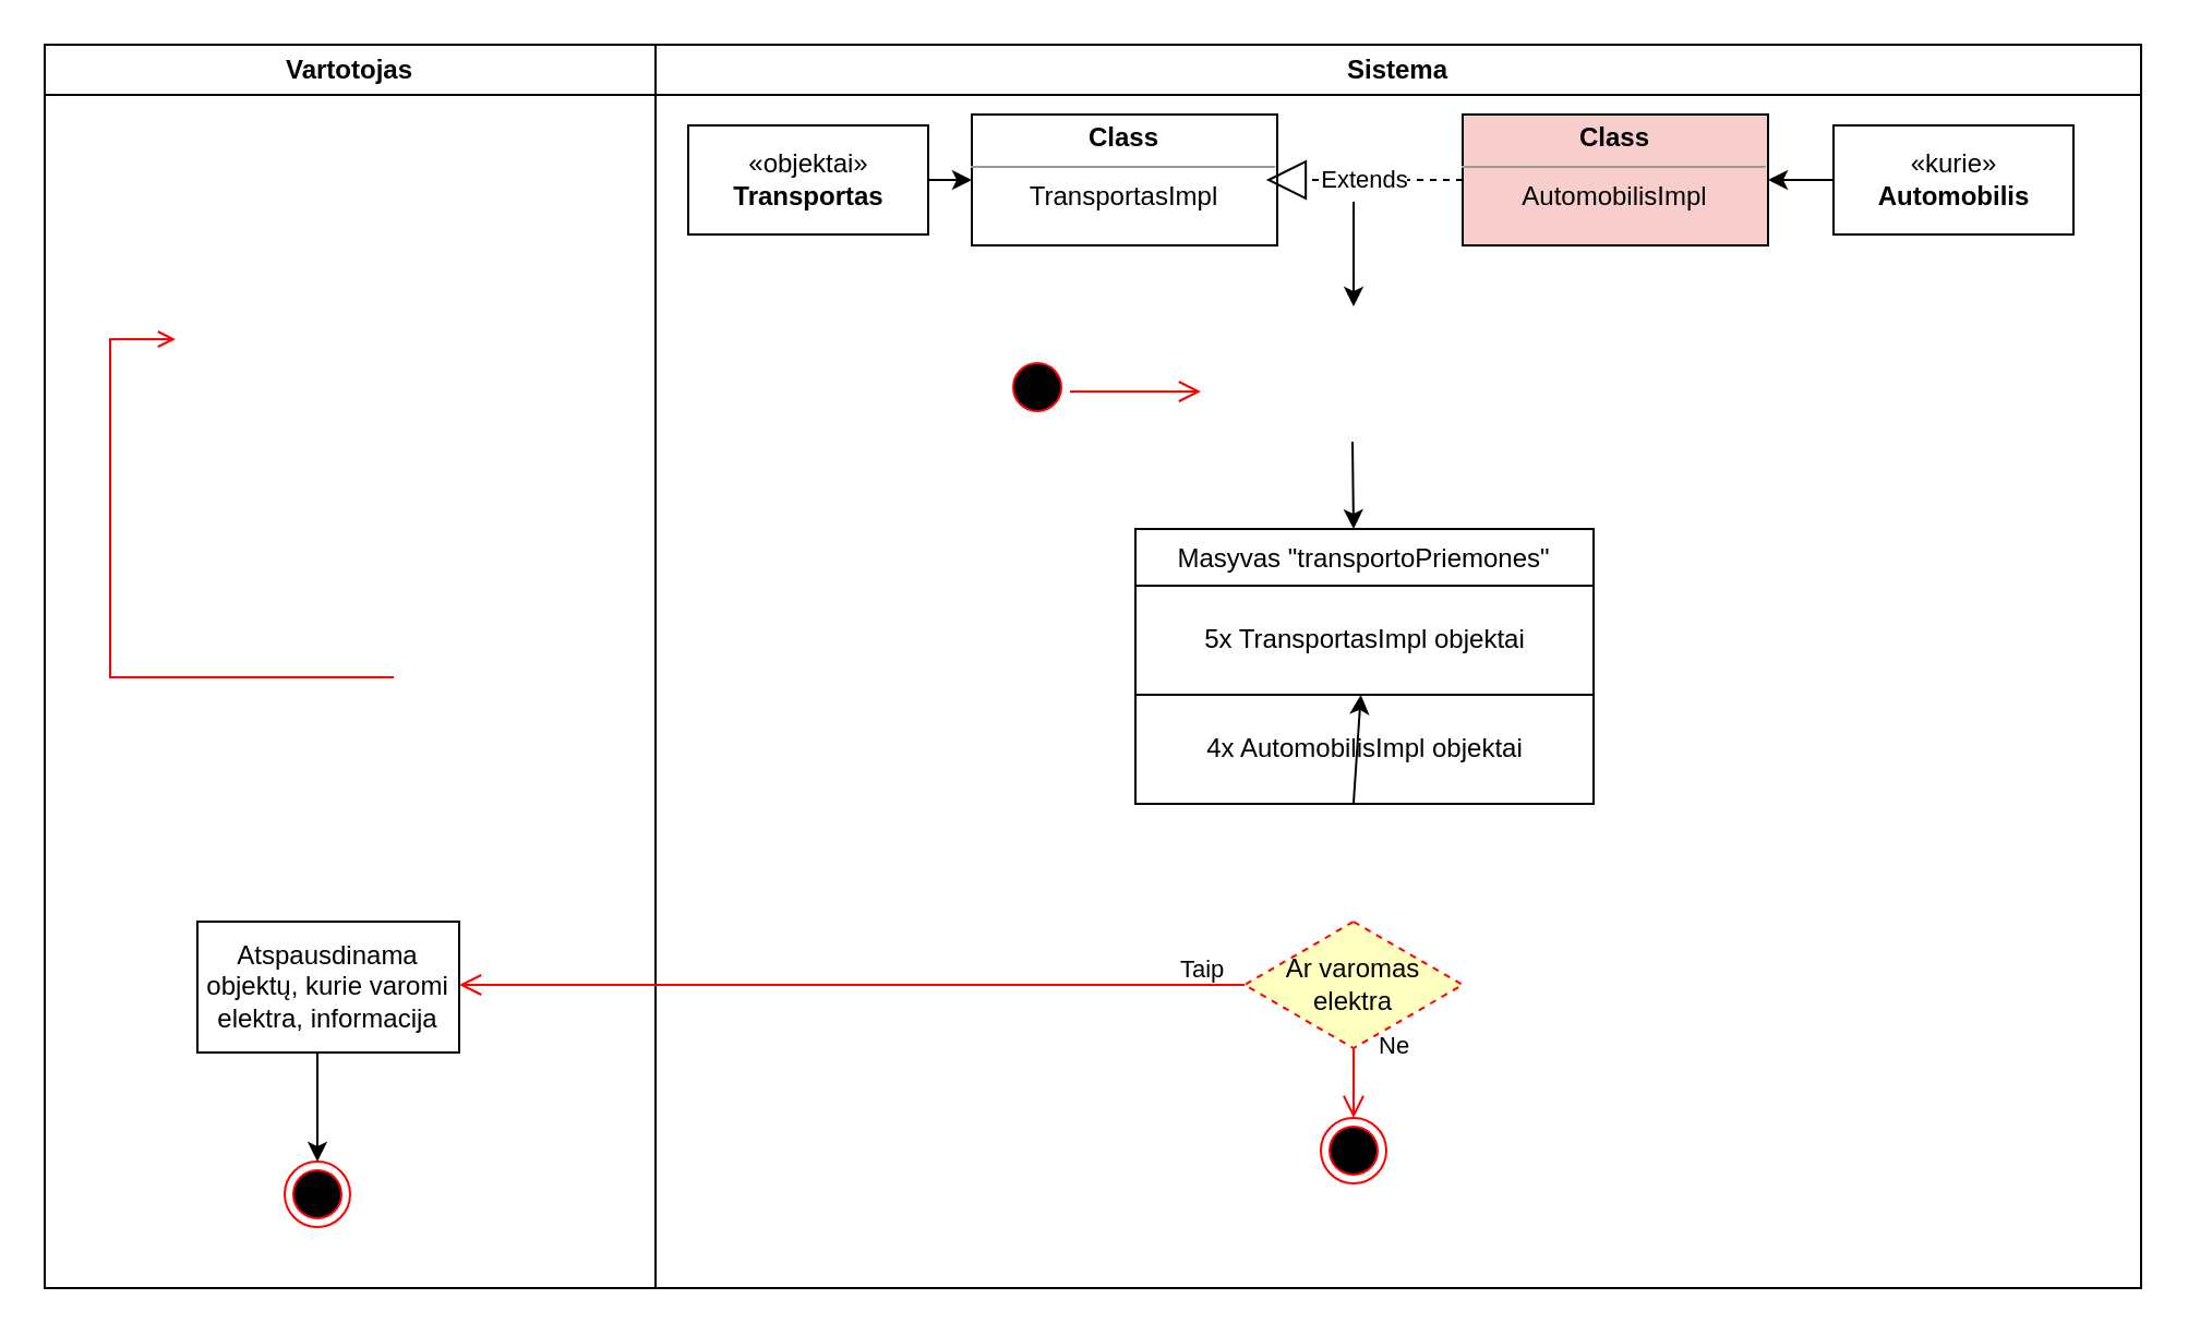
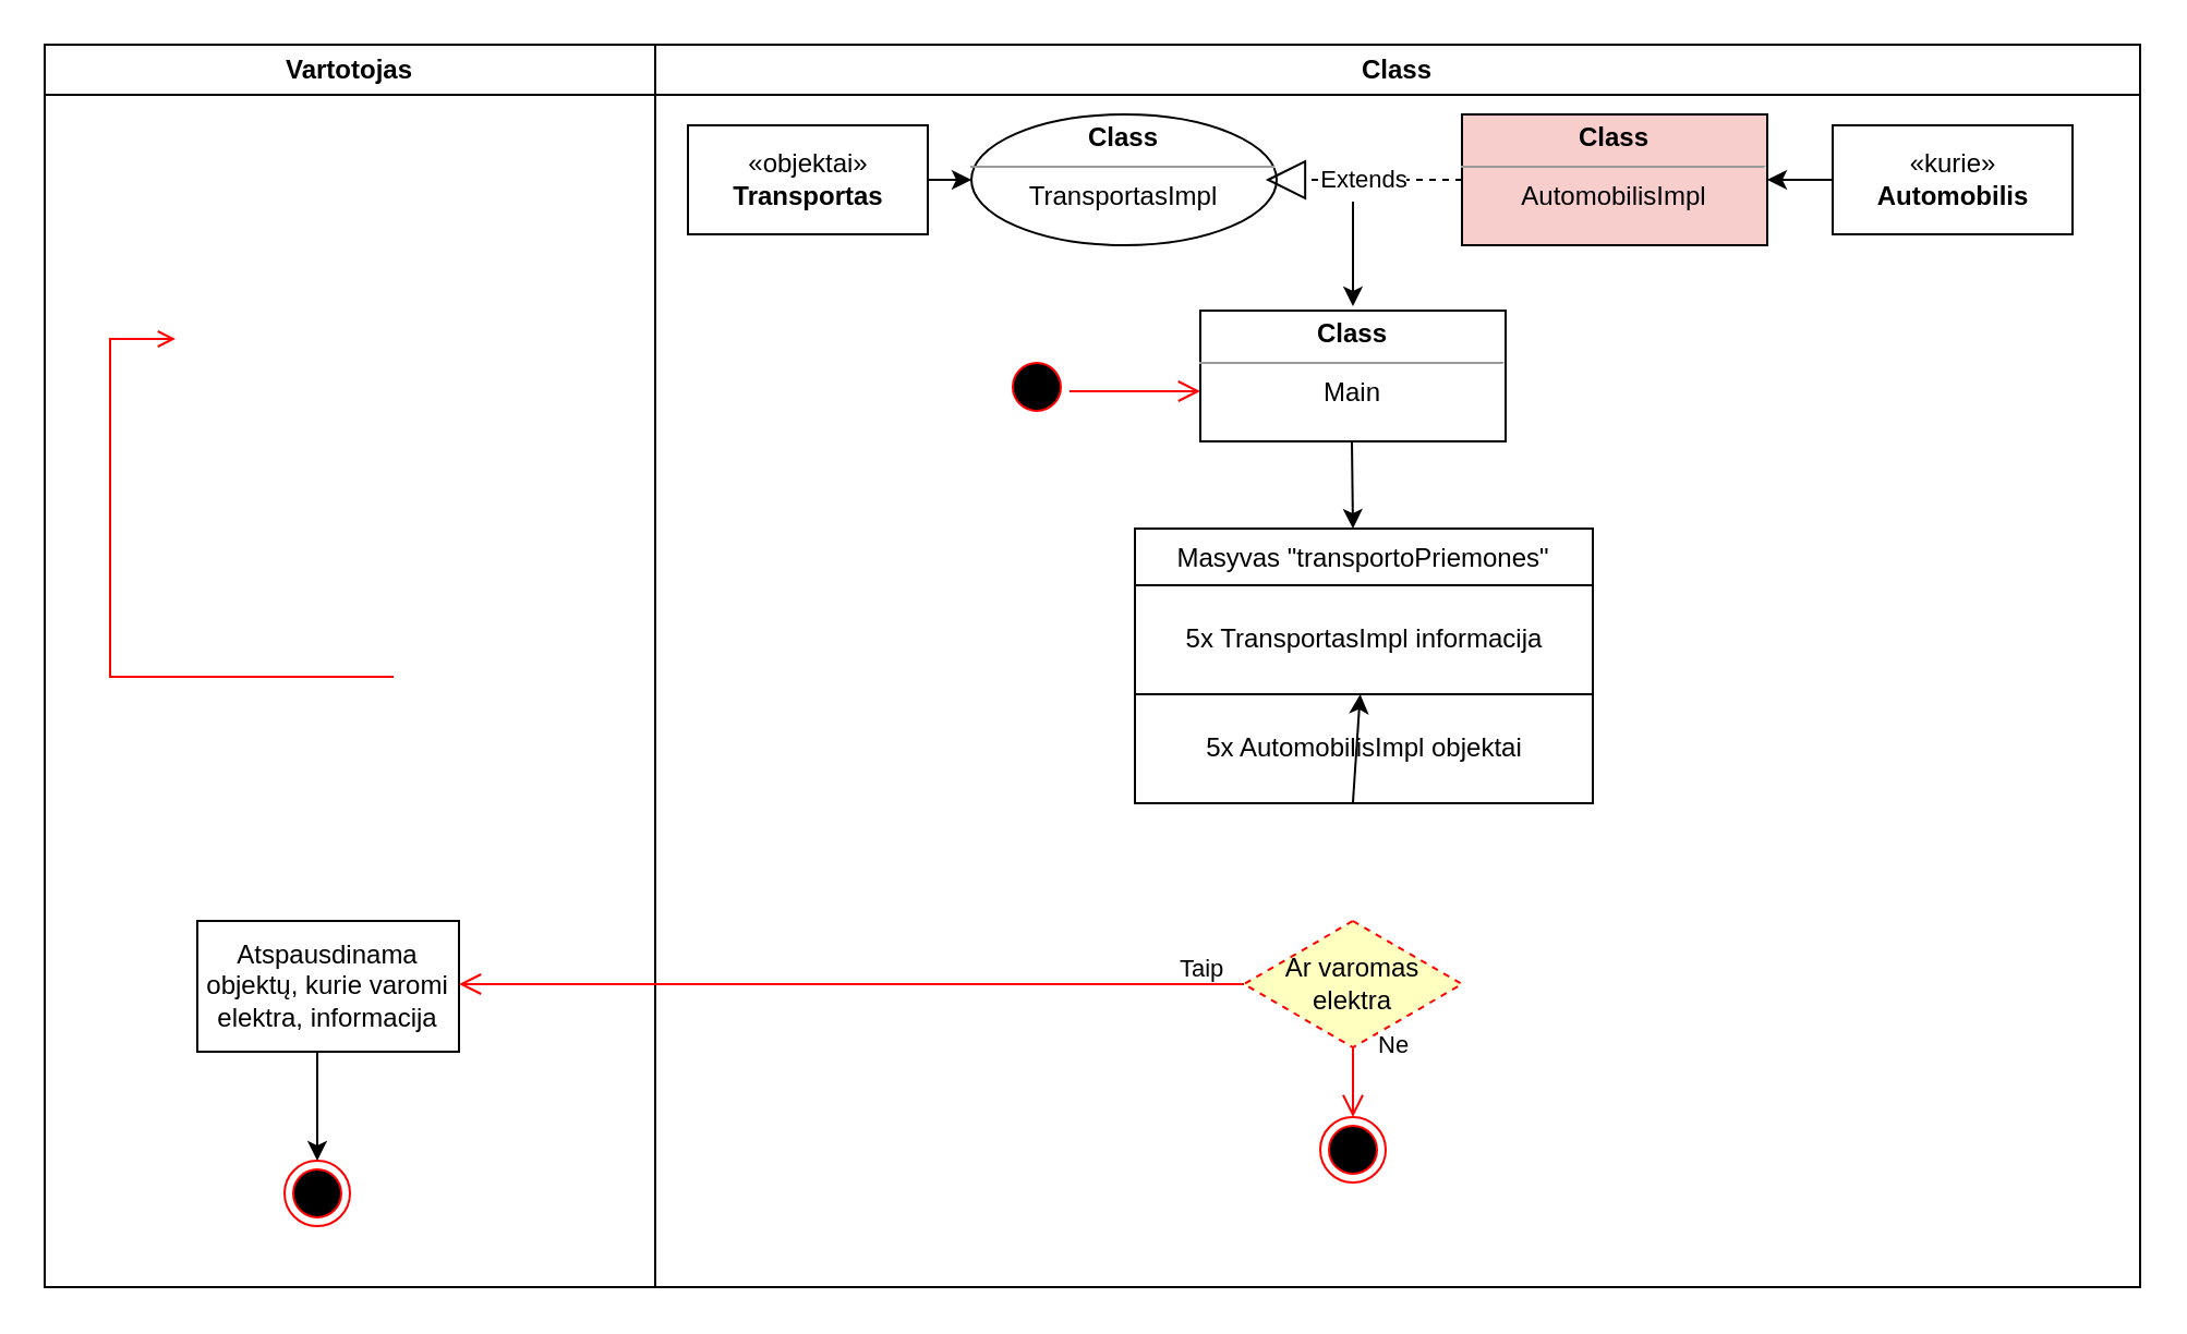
  <mxCell id="0" />
  <mxCell id="1" parent="0" />
  <mxCell id="2" value="Vartotojas" style="swimlane;whiteSpace=wrap" parent="1" vertex="1"><mxGeometry x="20" y="20" width="280" height="570" as="geometry" /></mxCell>
  <mxCell id="3" value="" style="edgeStyle=elbowEdgeStyle;elbow=horizontal;strokeColor=#FF0000;endArrow=open;endFill=1;rounded=0" parent="2" edge="1"><mxGeometry width="100" height="100" relative="1" as="geometry"><mxPoint x="160" y="290" as="sourcePoint" /><mxPoint x="60" y="135" as="targetPoint" /><Array as="points"><mxPoint x="30" y="250" /></Array></mxGeometry></mxCell>
  <mxCell id="4" value="Atspausdinama objektų, kurie varomi elektra, informacija" style="rounded=0;whiteSpace=wrap;html=1;" vertex="1" parent="2"><mxGeometry x="70" y="402" width="120" height="60" as="geometry" /></mxCell>
  <mxCell id="5" value="" style="ellipse;html=1;shape=endState;fillColor=#000000;strokeColor=#ff0000;" vertex="1" parent="2"><mxGeometry x="110" y="512" width="30" height="30" as="geometry" /></mxCell>
  <mxCell id="6" value="" style="endArrow=classic;html=1;entryX=0.5;entryY=0;entryDx=0;entryDy=0;" edge="1" parent="2" target="5"><mxGeometry width="50" height="50" relative="1" as="geometry"><mxPoint x="125" y="462" as="sourcePoint" /><mxPoint x="130" y="512" as="targetPoint" /></mxGeometry></mxCell>
- <mxCell id="7" value="Sistema" style="swimlane;whiteSpace=wrap" parent="1" vertex="1"><mxGeometry x="300" y="20" width="681" height="570" as="geometry" /></mxCell>
+ <mxCell id="7" value="Class" style="swimlane;whiteSpace=wrap" parent="1" vertex="1"><mxGeometry x="300" y="20" width="681" height="570" as="geometry" /></mxCell>
  <mxCell id="8" value="" style="ellipse;shape=startState;fillColor=#000000;strokeColor=#ff0000;" parent="7" vertex="1"><mxGeometry x="160" y="142" width="30" height="30" as="geometry" /></mxCell>
  <mxCell id="9" value="" style="edgeStyle=elbowEdgeStyle;elbow=horizontal;verticalAlign=bottom;endArrow=open;endSize=8;strokeColor=#FF0000;endFill=1;rounded=0;" parent="7" edge="1"><mxGeometry x="-5" y="132" as="geometry"><mxPoint x="250" y="159" as="targetPoint" /><mxPoint x="190" y="159" as="sourcePoint" /><Array as="points"><mxPoint x="218" y="159" /></Array></mxGeometry></mxCell>
- <mxCell id="10" value="&lt;p style=&quot;margin: 4px 0px 0px&quot;&gt;&lt;b&gt;Class&lt;/b&gt;&lt;/p&gt;&lt;hr size=&quot;1&quot;&gt;&lt;div style=&quot;height: 2px&quot;&gt;TransportasImpl&lt;/div&gt;" style="verticalAlign=top;align=center;overflow=fill;fontSize=12;fontFamily=Helvetica;html=1;" vertex="1" parent="7"><mxGeometry x="145" y="32" width="140" height="60" as="geometry" /></mxCell>
+ <mxCell id="10" value="&lt;p style=&quot;margin: 4px 0px 0px&quot;&gt;&lt;b&gt;Class&lt;/b&gt;&lt;/p&gt;&lt;hr size=&quot;1&quot;&gt;&lt;div style=&quot;height: 2px&quot;&gt;TransportasImpl&lt;/div&gt;" style="ellipse;verticalAlign=top;align=center;overflow=fill;fontSize=12;fontFamily=Helvetica;html=1;" vertex="1" parent="7"><mxGeometry x="145" y="32" width="140" height="60" as="geometry" /></mxCell>
  <mxCell id="11" value="«objektai»&lt;br&gt;&lt;b&gt;Transportas&lt;/b&gt;" style="html=1;" vertex="1" parent="7"><mxGeometry x="15" y="37" width="110" height="50" as="geometry" /></mxCell>
  <mxCell id="12" value="" style="endArrow=classic;html=1;entryX=0;entryY=0.5;entryDx=0;entryDy=0;" edge="1" parent="7" target="10"><mxGeometry width="50" height="50" relative="1" as="geometry"><mxPoint x="125" y="62" as="sourcePoint" /><mxPoint x="195" y="42" as="targetPoint" /></mxGeometry></mxCell>
  <mxCell id="13" value="&lt;p style=&quot;margin: 4px 0px 0px&quot;&gt;&lt;b&gt;Class&lt;/b&gt;&lt;/p&gt;&lt;hr size=&quot;1&quot;&gt;&lt;div style=&quot;height: 2px&quot;&gt;AutomobilisImpl&lt;/div&gt;" style="verticalAlign=top;align=center;overflow=fill;fontSize=12;fontFamily=Helvetica;html=1;fillColor=#f8cecc;" vertex="1" parent="7"><mxGeometry x="370" y="32" width="140" height="60" as="geometry" /></mxCell>
  <mxCell id="14" value="«kurie»&lt;br&gt;&lt;b&gt;Automobilis&lt;/b&gt;" style="html=1;" vertex="1" parent="7"><mxGeometry x="540" y="37" width="110" height="50" as="geometry" /></mxCell>
  <mxCell id="15" value="" style="endArrow=classic;html=1;entryX=1;entryY=0.5;entryDx=0;entryDy=0;" edge="1" parent="7" target="13"><mxGeometry width="50" height="50" relative="1" as="geometry"><mxPoint x="540" y="62" as="sourcePoint" /><mxPoint x="590" y="12" as="targetPoint" /></mxGeometry></mxCell>
  <mxCell id="16" value="Extends" style="endArrow=block;endSize=16;endFill=0;html=1;exitX=0;exitY=0.5;exitDx=0;exitDy=0;entryX=0.964;entryY=0.5;entryDx=0;entryDy=0;entryPerimeter=0;dashed=1;" edge="1" parent="7" source="13" target="10"><mxGeometry width="160" relative="1" as="geometry"><mxPoint x="440" y="62" as="sourcePoint" /><mxPoint x="290" y="62" as="targetPoint" /></mxGeometry></mxCell>
+ <mxCell id="17" value="&lt;p style=&quot;margin: 4px 0px 0px&quot;&gt;&lt;b&gt;Class&lt;/b&gt;&lt;/p&gt;&lt;hr size=&quot;1&quot;&gt;&lt;div style=&quot;height: 2px&quot;&gt;Main&lt;/div&gt;" style="verticalAlign=top;align=center;overflow=fill;fontSize=12;fontFamily=Helvetica;html=1;" vertex="1" parent="7"><mxGeometry x="250" y="122" width="140" height="60" as="geometry" /></mxCell>
  <mxCell id="18" value="" style="endArrow=classic;html=1;" edge="1" parent="7"><mxGeometry width="50" height="50" relative="1" as="geometry"><mxPoint x="320" y="72" as="sourcePoint" /><mxPoint x="320" y="120" as="targetPoint" /></mxGeometry></mxCell>
  <mxCell id="19" value="Masyvas &quot;transportoPriemones&quot;" style="swimlane;fontStyle=0;childLayout=stackLayout;horizontal=1;startSize=26;fillColor=none;horizontalStack=0;resizeParent=1;resizeParentMax=0;resizeLast=0;collapsible=1;marginBottom=0;" vertex="1" parent="7"><mxGeometry x="220" y="222" width="210" height="126" as="geometry"><mxRectangle x="230" y="222" width="200" height="26" as="alternateBounds" /></mxGeometry></mxCell>
- <mxCell id="20" value="5x TransportasImpl objektai" style="html=1;" vertex="1" parent="19"><mxGeometry y="26" width="210" height="50" as="geometry" /></mxCell>
- <mxCell id="21" value="4x AutomobilisImpl objektai" style="html=1;" vertex="1" parent="19"><mxGeometry y="76" width="210" height="50" as="geometry" /></mxCell>
+ <mxCell id="20" value="5x TransportasImpl informacija" style="html=1;" vertex="1" parent="19"><mxGeometry y="26" width="210" height="50" as="geometry" /></mxCell>
+ <mxCell id="21" value="5x AutomobilisImpl objektai" style="html=1;" vertex="1" parent="19"><mxGeometry y="76" width="210" height="50" as="geometry" /></mxCell>
  <mxCell id="22" value="" style="endArrow=classic;html=1;" edge="1" parent="7"><mxGeometry width="50" height="50" relative="1" as="geometry"><mxPoint x="319.5" y="182" as="sourcePoint" /><mxPoint x="320" y="222" as="targetPoint" /></mxGeometry></mxCell>
  <mxCell id="23" value="Ar varomas elektra" style="rhombus;whiteSpace=wrap;html=1;fillColor=#ffffc0;strokeColor=#ff0000;dashed=1;" vertex="1" parent="7"><mxGeometry x="270" y="402" width="100" height="58" as="geometry" /></mxCell>
  <mxCell id="24" value="Ne" style="edgeStyle=orthogonalEdgeStyle;html=1;align=left;verticalAlign=bottom;endArrow=open;endSize=8;strokeColor=#ff0000;entryX=0.5;entryY=0;entryDx=0;entryDy=0;" edge="1" source="23" parent="7"><mxGeometry x="-0.5" y="10" relative="1" as="geometry"><mxPoint x="320" y="492" as="targetPoint" /><mxPoint as="offset" /></mxGeometry></mxCell>
  <mxCell id="25" value="Taip" style="edgeStyle=orthogonalEdgeStyle;html=1;align=left;verticalAlign=top;endArrow=open;endSize=8;strokeColor=#ff0000;" edge="1" source="23" parent="7"><mxGeometry x="-0.829" y="-20" relative="1" as="geometry"><mxPoint x="-90" y="431" as="targetPoint" /><Array as="points"><mxPoint x="310" y="432" /></Array><mxPoint as="offset" /></mxGeometry></mxCell>
  <mxCell id="26" value="" style="ellipse;html=1;shape=endState;fillColor=#000000;strokeColor=#ff0000;" vertex="1" parent="7"><mxGeometry x="305" y="492" width="30" height="30" as="geometry" /></mxCell>
  <mxCell id="27" value="" style="endArrow=classic;html=1;exitX=0.476;exitY=1;exitDx=0;exitDy=0;exitPerimeter=0;" edge="1" parent="7" source="21" target="20"><mxGeometry width="50" height="50" relative="1" as="geometry"><mxPoint x="310" y="352" as="sourcePoint" /><mxPoint x="360" y="302" as="targetPoint" /></mxGeometry></mxCell>
